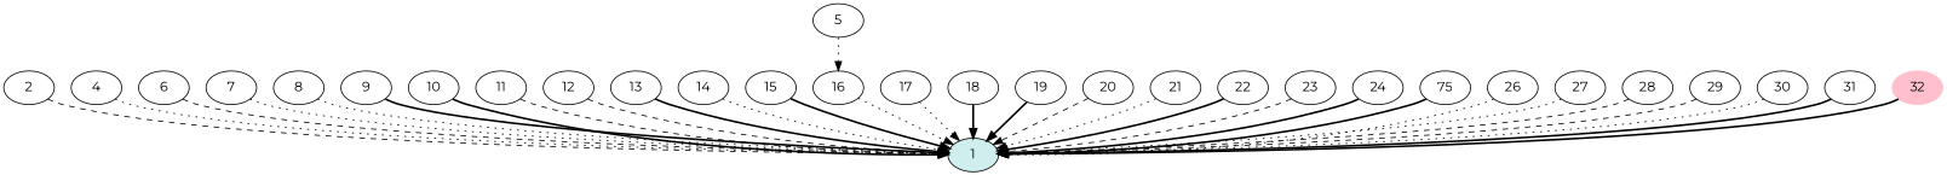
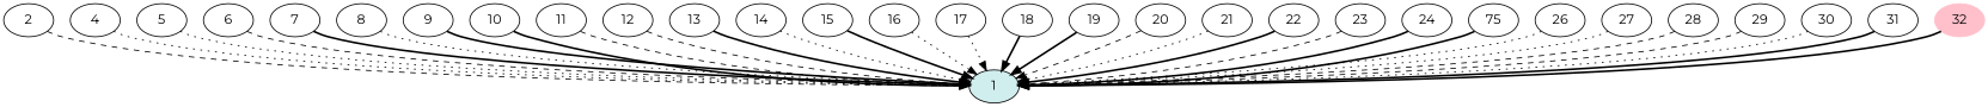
  digraph {
    fontname=Montserrat
    splines=true
    node [fontname=Montserrat]
    edge [color=black fontname=Montserrat style=bold]
    1 [color=black fillcolor=lightcyan2 style=filled]
    2
    4
    5
    6
    7
    8
    9
    10
    11
    12
    13
    14
    15
    16
    17
    18
    19
    20
    21
    22
    23
    24
    n24 [label=75]
    26
    27
    28
    29
    30
    31
    32 [color=pink style=filled]
    2 -> 1 [style=dashed]
    4 -> 1 [style=dotted]
-   5 -> 16 [style=dotted]
+   5 -> 1 [style=dotted]
    6 -> 1 [style=dashed]
-   7 -> 1 [style=dotted]
+   7 -> 1
    8 -> 1 [style=dotted]
    9 -> 1
    10 -> 1
    11 -> 1 [style=dashed]
    12 -> 1 [style=dashed]
    13 -> 1
    14 -> 1 [style=dotted]
    15 -> 1
    16 -> 1 [style=dotted]
    17 -> 1 [style=dotted]
    18 -> 1
    19 -> 1
    20 -> 1 [style=dashed]
    21 -> 1 [style=dotted]
    22 -> 1
    23 -> 1 [style=dashed]
    24 -> 1
    n24 -> 1
    26 -> 1 [style=dotted]
    27 -> 1 [style=dotted]
    28 -> 1 [style=dashed]
    29 -> 1 [style=dashed]
    30 -> 1 [style=dotted]
    31 -> 1
    32 -> 1
  }
